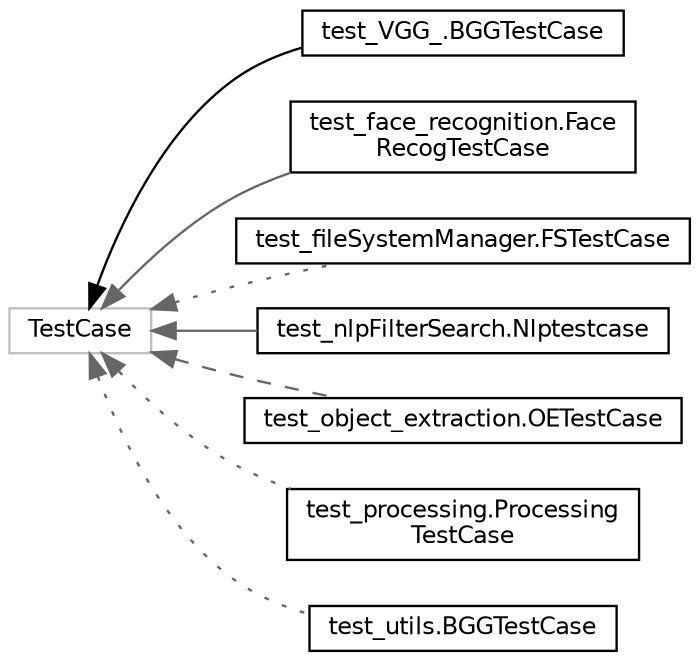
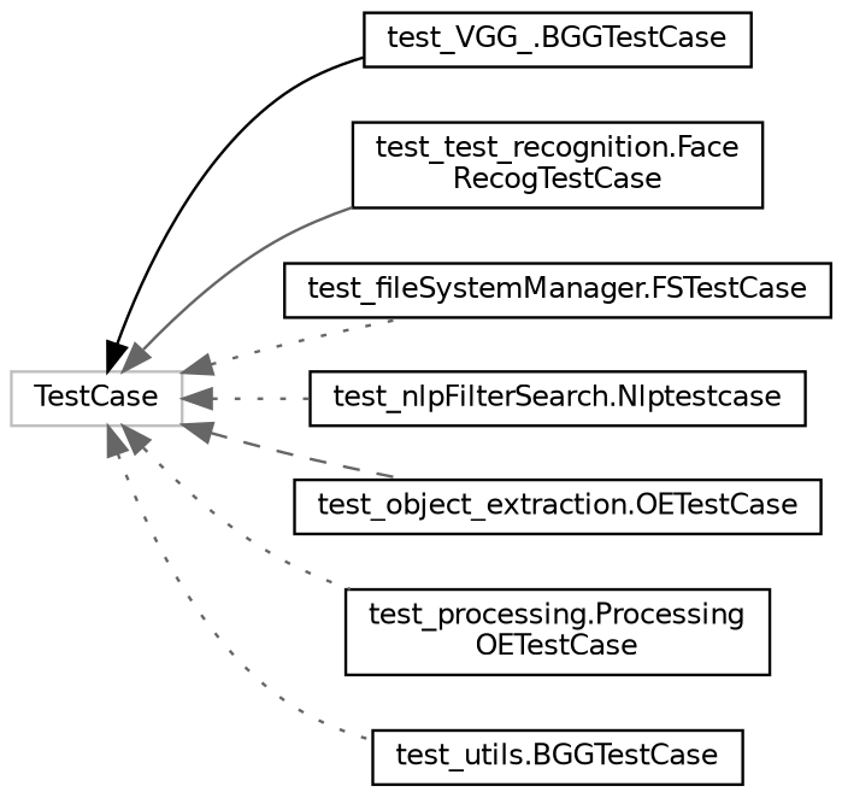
  digraph {
    rankdir=LR
    node [color=black fillcolor=white fontname=Helvetica fontsize=10 shape=record style=filled]
    edge [color=gray40 dir=back fontname=Helvetica fontsize=10 labelfontname=Helvetica labelfontsize=10 style=dotted]
    n1 [color=grey75 height=0.2 label=TestCase width=0.4]
    n2 [height=0.2 label="test_VGG_.BGGTestCase" width=0.4]
-   n3 [height=0.2 label="test_face_recognition.Face\lRecogTestCase" width=0.4]
+   n3 [height=0.2 label="test_test_recognition.Face\lRecogTestCase" width=0.4]
    n4 [height=0.2 label="test_fileSystemManager.FSTestCase" width=0.4]
    n5 [height=0.2 label="test_nlpFilterSearch.Nlptestcase" width=0.4]
    n6 [height=0.2 label="test_object_extraction.OETestCase" width=0.4]
-   n7 [height=0.2 label="test_processing.Processing\lTestCase" width=0.4]
+   n7 [height=0.2 label="test_processing.Processing\lOETestCase" width=0.4]
    n8 [height=0.2 label="test_utils.BGGTestCase" width=0.4]
    n1 -> n2 [color=black style=solid]
    n1 -> n3 [style=solid]
    n1 -> n4
-   n1 -> n5 [style=solid]
+   n1 -> n5
    n1 -> n6 [style=dashed]
    n1 -> n7
    n1 -> n8
  }
